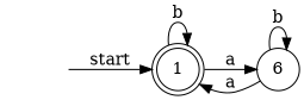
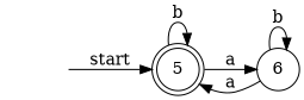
  digraph {
    rankdir=LR
    "" [shape=none]
-   1 [shape=doublecircle]
+   1 [shape=doublecircle label=5]
    n3 [label=6 shape=circle]
    "" -> 1 [label=start]
    1 -> 1 [label=b]
    1 -> n3 [label=a]
    n3 -> 1 [label=a]
    n3 -> n3 [label=b]
  }
